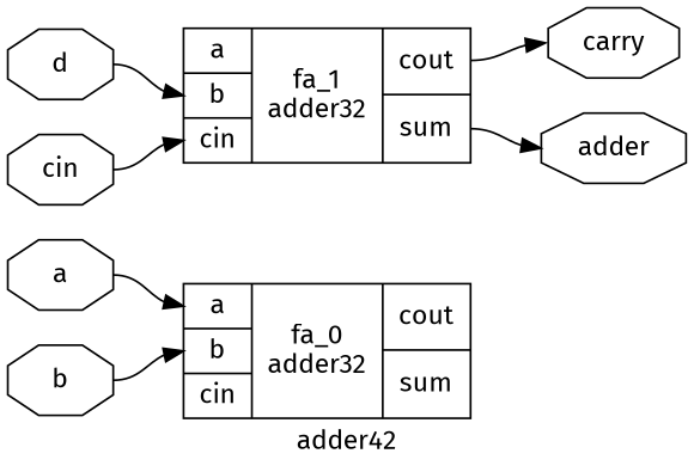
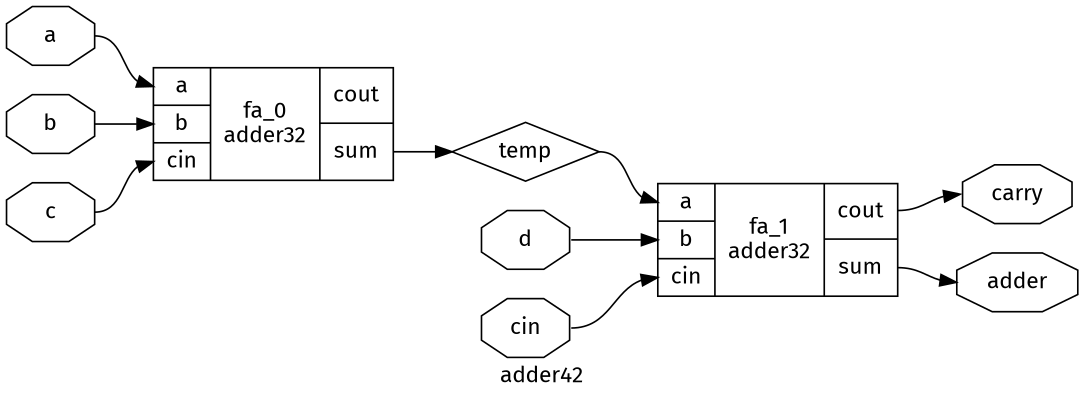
  digraph {
    fontname="Fira Sans"
    label=adder42
    rankdir=LR
    remincross=true
    node [color=black fontcolor=black fontname="Fira Sans" shape=octagon]
    edge [color=black fontname="Fira Sans" headport=w tailport=e]
    n1 [label=a]
    n2 [label="{{<p2> a|<p3> b|<p6> cin}|fa_0\nadder32|{<p7> cout|<p9> sum}}" shape=record color="" fontcolor=""]
+   n3 [label=temp shape=diamond]
    n4 [label=b]
+   n5 [label=c]
    n6 [label=carry]
    n7 [label=cin]
    n8 [label="{{<p2> a|<p3> b|<p6> cin}|fa_1\nadder32|{<p7> cout|<p9> sum}}" shape=record color="" fontcolor=""]
    n9 [label=adder]
    n10 [label=d]
    n1 -> n2 [headport="p2:w"]
+   n2 -> n3 [tailport="p9:e"]
+   n3 -> n8 [headport="p2:w"]
    n4 -> n2 [headport="p3:w"]
+   n5 -> n2 [headport="p6:w"]
    n7 -> n8 [headport="p6:w"]
    n8 -> n6 [tailport="p7:e"]
    n8 -> n9 [tailport="p9:e"]
    n10 -> n8 [headport="p3:w"]
  }
